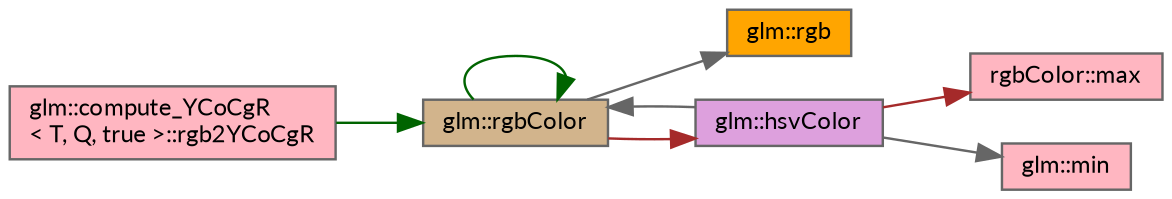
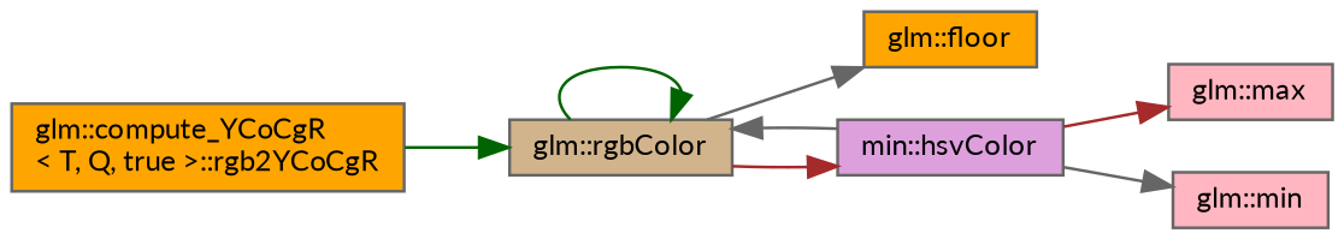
  digraph {
    fontname=Lato
    rankdir=LR
    node [color=grey40 fillcolor=orange fontname=Lato fontsize=10 shape=box style=filled]
    edge [color=gray40 fontname=Lato fontsize=10 labelfontname=Helvetica labelfontsize=10 style=solid]
-   n1 [color=gray40 fillcolor=lightpink fontcolor=black height=0.2 label="glm::compute_YCoCgR\l\< T, Q, true \>::rgb2YCoCgR" width=0.4]
+   n1 [color=gray40 fontcolor=black height=0.2 label="glm::compute_YCoCgR\l\< T, Q, true \>::rgb2YCoCgR" width=0.4]
    n2 [fillcolor=tan height=0.2 label="glm::rgbColor" width=0.4]
-   n3 [height=0.2 label="glm::rgb" width=0.4]
-   n4 [fillcolor=plum height=0.2 label="glm::hsvColor" width=0.4]
-   n5 [fillcolor=lightpink height=0.2 label="rgbColor::max" width=0.4]
+   n3 [height=0.2 label="glm::floor" width=0.4]
+   n4 [fillcolor=plum height=0.2 label="min::hsvColor" width=0.4]
+   n5 [fillcolor=lightpink height=0.2 label="glm::max" width=0.4]
    n6 [fillcolor=lightpink height=0.2 label="glm::min" width=0.4]
    n1 -> n2 [color=darkgreen]
    n2 -> n2 [color=darkgreen]
    n2 -> n3
    n2 -> n4 [color=brown]
    n4 -> n2
    n4 -> n5 [color=brown]
    n4 -> n6
  }
